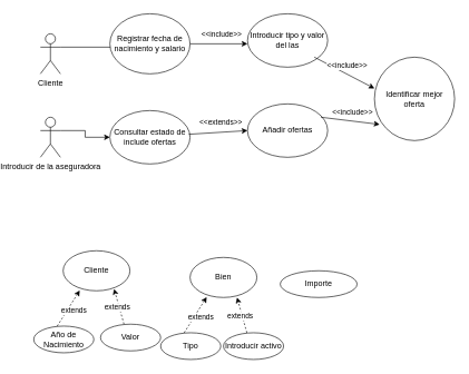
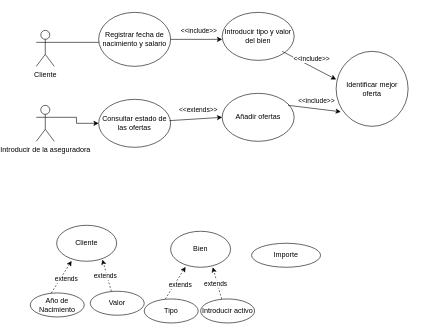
  <mxCell id="0" />
  <mxCell id="1" parent="0" />
  <mxCell id="2" value="Cliente" style="shape=umlActor;verticalLabelPosition=bottom;verticalAlign=top;html=1;outlineConnect=0;" vertex="1" parent="1"><mxGeometry x="30" y="50" width="30" height="60" as="geometry" /></mxCell>
  <mxCell id="3" value="Bien" style="ellipse;whiteSpace=wrap;html=1;" vertex="1" parent="1"><mxGeometry x="254" y="385" width="100" height="60" as="geometry" /></mxCell>
  <mxCell id="4" value="" style="endArrow=classic;html=1;rounded=0;exitX=0.39;exitY=-0.036;exitDx=0;exitDy=0;exitPerimeter=0;dashed=1;entryX=0.763;entryY=0.952;entryDx=0;entryDy=0;entryPerimeter=0;" edge="1" parent="1"><mxGeometry width="50" height="50" relative="1" as="geometry"><mxPoint x="339.1" y="497.88" as="sourcePoint" /><mxPoint x="324.3" y="445" as="targetPoint" /></mxGeometry></mxCell>
  <mxCell id="5" value="extends" style="edgeLabel;html=1;align=center;verticalAlign=middle;resizable=0;points=[];" vertex="1" connectable="0" parent="4"><mxGeometry x="0.448" y="-2" relative="1" as="geometry"><mxPoint x="-2" y="14" as="offset" /></mxGeometry></mxCell>
  <mxCell id="6" value="Introducir activo" style="ellipse;whiteSpace=wrap;html=1;" vertex="1" parent="1"><mxGeometry x="304" y="497.88" width="90" height="40" as="geometry" /></mxCell>
  <mxCell id="7" value="" style="endArrow=classic;html=1;rounded=0;exitX=0.39;exitY=-0.036;exitDx=0;exitDy=0;exitPerimeter=0;dashed=1;entryX=0.249;entryY=0.99;entryDx=0;entryDy=0;entryPerimeter=0;" edge="1" parent="1" target="3"><mxGeometry width="50" height="50" relative="1" as="geometry"><mxPoint x="245.1" y="497.88" as="sourcePoint" /><mxPoint x="230.3" y="445" as="targetPoint" /></mxGeometry></mxCell>
  <mxCell id="8" value="extends" style="edgeLabel;html=1;align=center;verticalAlign=middle;resizable=0;points=[];" vertex="1" connectable="0" parent="7"><mxGeometry x="0.448" y="-2" relative="1" as="geometry"><mxPoint x="-2" y="14" as="offset" /></mxGeometry></mxCell>
  <mxCell id="9" value="Tipo" style="ellipse;whiteSpace=wrap;html=1;" vertex="1" parent="1"><mxGeometry x="210" y="497.88" width="90" height="40" as="geometry" /></mxCell>
  <mxCell id="10" value="" style="endArrow=none;html=1;rounded=0;exitX=1;exitY=0.333;exitDx=0;exitDy=0;exitPerimeter=0;" edge="1" parent="1" source="2"><mxGeometry width="50" height="50" relative="1" as="geometry"><mxPoint x="160" y="185" as="sourcePoint" /><mxPoint x="150" y="70" as="targetPoint" /></mxGeometry></mxCell>
  <mxCell id="11" value="Añadir ofertas" style="ellipse;whiteSpace=wrap;html=1;" vertex="1" parent="1"><mxGeometry x="340" y="155" width="120" height="80" as="geometry" /></mxCell>
  <mxCell id="12" value="Importe" style="ellipse;whiteSpace=wrap;html=1;" vertex="1" parent="1"><mxGeometry x="389" y="405" width="115" height="40" as="geometry" /></mxCell>
  <mxCell id="13" value="Registrar fecha de nacimiento y salario" style="ellipse;whiteSpace=wrap;html=1;" vertex="1" parent="1"><mxGeometry x="134" y="20" width="120" height="90" as="geometry" /></mxCell>
  <mxCell id="14" value="Cliente" style="ellipse;whiteSpace=wrap;html=1;" vertex="1" parent="1"><mxGeometry x="64" y="375" width="100" height="60" as="geometry" /></mxCell>
  <mxCell id="15" value="" style="endArrow=classic;html=1;rounded=0;exitX=0.39;exitY=-0.036;exitDx=0;exitDy=0;exitPerimeter=0;dashed=1;entryX=0.763;entryY=0.952;entryDx=0;entryDy=0;entryPerimeter=0;" edge="1" parent="1" target="14"><mxGeometry width="50" height="50" relative="1" as="geometry"><mxPoint x="155.1" y="485" as="sourcePoint" /><mxPoint x="140" y="438.44" as="targetPoint" /></mxGeometry></mxCell>
  <mxCell id="16" value="extends" style="edgeLabel;html=1;align=center;verticalAlign=middle;resizable=0;points=[];" vertex="1" connectable="0" parent="15"><mxGeometry x="0.448" y="-2" relative="1" as="geometry"><mxPoint x="-2" y="14" as="offset" /></mxGeometry></mxCell>
  <mxCell id="17" value="Valor" style="ellipse;whiteSpace=wrap;html=1;" vertex="1" parent="1"><mxGeometry x="120" y="485" width="90" height="40" as="geometry" /></mxCell>
  <mxCell id="18" value="" style="endArrow=classic;html=1;rounded=0;exitX=0.39;exitY=-0.036;exitDx=0;exitDy=0;exitPerimeter=0;dashed=1;entryX=0.249;entryY=0.99;entryDx=0;entryDy=0;entryPerimeter=0;" edge="1" parent="1" target="14"><mxGeometry width="50" height="50" relative="1" as="geometry"><mxPoint x="55.1" y="487.88" as="sourcePoint" /><mxPoint x="40.3" y="435" as="targetPoint" /></mxGeometry></mxCell>
  <mxCell id="19" value="extends" style="edgeLabel;html=1;align=center;verticalAlign=middle;resizable=0;points=[];" vertex="1" connectable="0" parent="18"><mxGeometry x="0.448" y="-2" relative="1" as="geometry"><mxPoint x="-2" y="14" as="offset" /></mxGeometry></mxCell>
  <mxCell id="20" value="Año de Nacimiento" style="ellipse;whiteSpace=wrap;html=1;" vertex="1" parent="1"><mxGeometry x="20" y="487.88" width="90" height="40" as="geometry" /></mxCell>
  <mxCell id="21" value="" style="endArrow=classic;html=1;rounded=0;exitX=1;exitY=0.5;exitDx=0;exitDy=0;" edge="1" parent="1" source="13"><mxGeometry width="50" height="50" relative="1" as="geometry"><mxPoint x="320" y="15" as="sourcePoint" /><mxPoint x="340" y="65" as="targetPoint" /></mxGeometry></mxCell>
  <mxCell id="22" value="&amp;lt;&amp;lt;include&amp;gt;&amp;gt;" style="edgeLabel;html=1;align=center;verticalAlign=middle;resizable=0;points=[];" vertex="1" connectable="0" parent="21"><mxGeometry x="0.164" relative="1" as="geometry"><mxPoint x="-4" y="-15" as="offset" /></mxGeometry></mxCell>
- <mxCell id="23" value="Introducir tipo y valor del las" style="ellipse;whiteSpace=wrap;html=1;" vertex="1" parent="1"><mxGeometry x="340" y="20" width="120" height="80" as="geometry" /></mxCell>
+ <mxCell id="23" value="Introducir tipo y valor del bien" style="ellipse;whiteSpace=wrap;html=1;" vertex="1" parent="1"><mxGeometry x="340" y="20" width="120" height="80" as="geometry" /></mxCell>
  <mxCell id="24" value="Identificar mejor oferta" style="ellipse;whiteSpace=wrap;html=1;" vertex="1" parent="1"><mxGeometry x="530" y="85" width="120" height="125" as="geometry" /></mxCell>
  <mxCell id="25" value="" style="endArrow=classic;html=1;rounded=0;entryX=0;entryY=0.375;entryDx=0;entryDy=0;entryPerimeter=0;" edge="1" parent="1" target="24"><mxGeometry width="50" height="50" relative="1" as="geometry"><mxPoint x="440" y="85" as="sourcePoint" /><mxPoint x="350" y="75" as="targetPoint" /></mxGeometry></mxCell>
  <mxCell id="26" value="&amp;lt;&amp;lt;include&amp;gt;&amp;gt;" style="edgeLabel;html=1;align=center;verticalAlign=middle;resizable=0;points=[];" vertex="1" connectable="0" parent="25"><mxGeometry x="0.164" relative="1" as="geometry"><mxPoint x="-4" y="-15" as="offset" /></mxGeometry></mxCell>
  <mxCell id="27" value="" style="endArrow=classic;html=1;rounded=0;exitX=1;exitY=0.5;exitDx=0;exitDy=0;entryX=0.065;entryY=0.806;entryDx=0;entryDy=0;entryPerimeter=0;" edge="1" parent="1" target="24"><mxGeometry width="50" height="50" relative="1" as="geometry"><mxPoint x="450" y="175" as="sourcePoint" /><mxPoint x="536" y="175" as="targetPoint" /></mxGeometry></mxCell>
  <mxCell id="28" value="&amp;lt;&amp;lt;include&amp;gt;&amp;gt;" style="edgeLabel;html=1;align=center;verticalAlign=middle;resizable=0;points=[];" vertex="1" connectable="0" parent="27"><mxGeometry x="0.164" relative="1" as="geometry"><mxPoint x="-4" y="-15" as="offset" /></mxGeometry></mxCell>
  <mxCell id="29" style="edgeStyle=orthogonalEdgeStyle;rounded=0;orthogonalLoop=1;jettySize=auto;html=1;exitX=1;exitY=0.333;exitDx=0;exitDy=0;exitPerimeter=0;" edge="1" parent="1" source="30" target="31"><mxGeometry relative="1" as="geometry" /></mxCell>
  <mxCell id="30" value="Introducir de la aseguradora" style="shape=umlActor;verticalLabelPosition=bottom;verticalAlign=top;html=1;outlineConnect=0;" vertex="1" parent="1"><mxGeometry x="30" y="175" width="30" height="60" as="geometry" /></mxCell>
- <mxCell id="31" value="Consultar estado de include ofertas" style="ellipse;whiteSpace=wrap;html=1;" vertex="1" parent="1"><mxGeometry x="134" y="165" width="120" height="80" as="geometry" /></mxCell>
+ <mxCell id="31" value="Consultar estado de las ofertas" style="ellipse;whiteSpace=wrap;html=1;" vertex="1" parent="1"><mxGeometry x="134" y="165" width="120" height="80" as="geometry" /></mxCell>
  <mxCell id="32" value="" style="endArrow=classic;html=1;rounded=0;exitX=1;exitY=0.5;exitDx=0;exitDy=0;entryX=0;entryY=0.5;entryDx=0;entryDy=0;" edge="1" parent="1" target="11"><mxGeometry width="50" height="50" relative="1" as="geometry"><mxPoint x="252.2" y="200.52" as="sourcePoint" /><mxPoint x="340" y="175" as="targetPoint" /></mxGeometry></mxCell>
  <mxCell id="33" value="&amp;lt;&amp;lt;extends&amp;gt;&amp;gt;" style="edgeLabel;html=1;align=center;verticalAlign=middle;resizable=0;points=[];" vertex="1" connectable="0" parent="32"><mxGeometry x="0.164" relative="1" as="geometry"><mxPoint x="-4" y="-15" as="offset" /></mxGeometry></mxCell>
